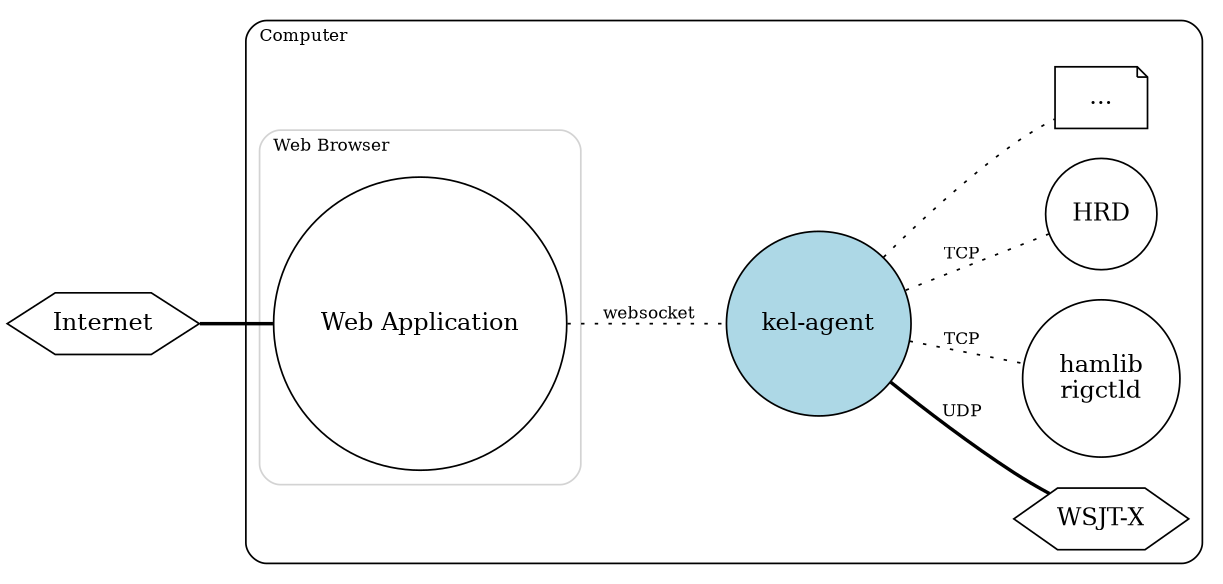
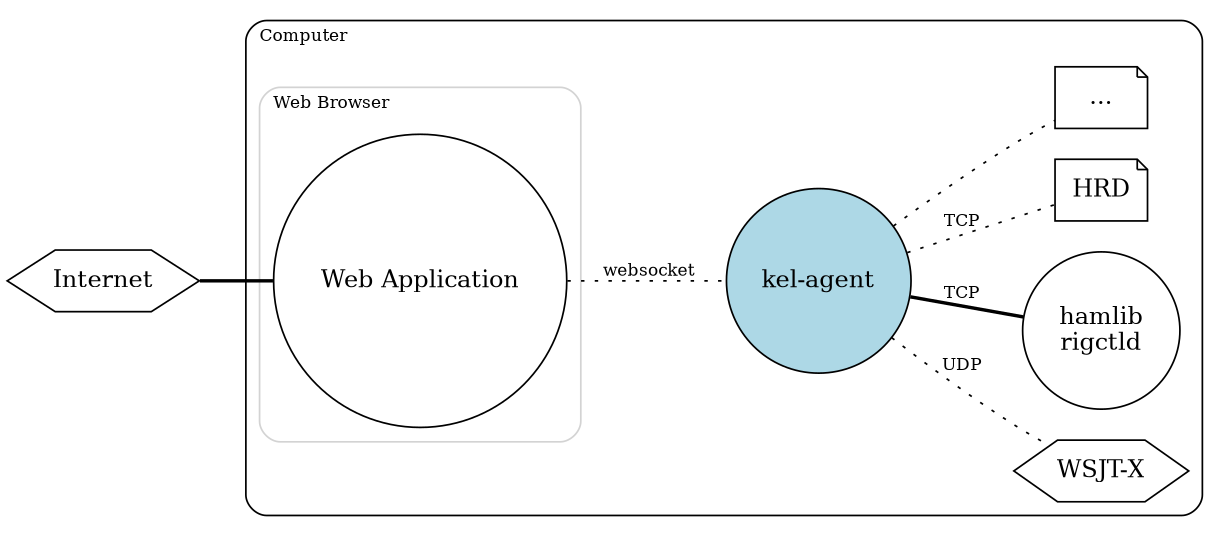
  digraph {
    rankdir=LR
    node [shape=circle]
    edge [dir=none fontsize=10 style=dotted]
    n1 [label="Web Application"]
    n2 [fillcolor=lightblue label="kel-agent" style=filled]
    n3 [label="WSJT-X" shape=hexagon]
    n4 [label="hamlib\nrigctld"]
-   HRD
+   HRD [shape=note]
    n6 [label="..." shape=note]
    Internet [shape=hexagon]
    subgraph cluster_1 {
      fontsize=10
      label=Computer
      labeljust=l
      style=rounded
      n2
      n3
      n4
      HRD
      n6
      subgraph cluster_2 {
        color=lightgrey
        fontsize=10
        label="Web Browser                            "
        labeljust=l
        style=rounded
        n1
      }
    }
    n1 -> n2 [label=" websocket"]
-   n2 -> n3 [label=UDP style=bold]
-   n2 -> n4 [label=TCP]
+   n2 -> n3 [label=UDP]
+   n2 -> n4 [label=TCP style=bold]
    n2 -> HRD [label=TCP]
    n2 -> n6
    Internet -> n1 [style=bold]
  }
